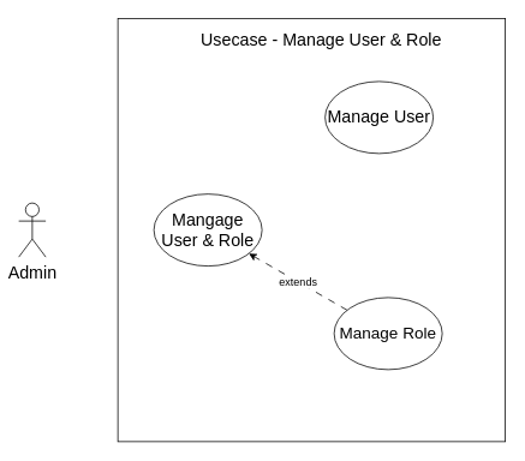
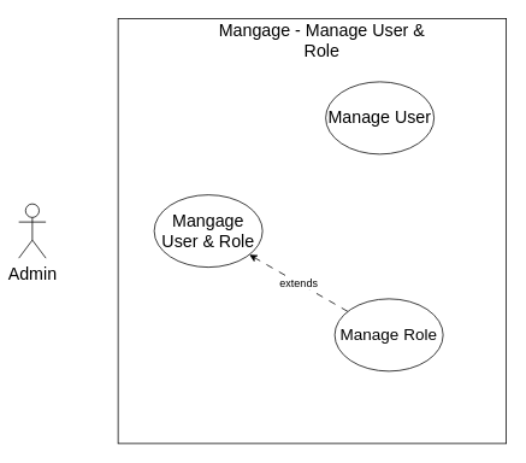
  <mxCell id="0" />
  <mxCell id="1" parent="0" />
  <mxCell id="2" value="" style="rounded=0;whiteSpace=wrap;html=1;fontFamily=Helvetica;fontSize=19;" vertex="1" parent="1"><mxGeometry x="130" y="20" width="430" height="470" as="geometry" /></mxCell>
- <mxCell id="3" value="Usecase - Manage User &amp;amp; Role" style="text;html=1;strokeColor=none;fillColor=none;align=center;verticalAlign=middle;whiteSpace=wrap;rounded=0;fontSize=19;fontFamily=Helvetica;" vertex="1" parent="1"><mxGeometry x="221" y="30" width="270" height="30" as="geometry" /></mxCell>
+ <mxCell id="3" value="Mangage - Manage User &amp;amp; Role" style="text;html=1;strokeColor=none;fillColor=none;align=center;verticalAlign=middle;whiteSpace=wrap;rounded=0;fontSize=19;fontFamily=Helvetica;" vertex="1" parent="1"><mxGeometry x="221" y="30" width="270" height="30" as="geometry" /></mxCell>
  <mxCell id="4" value="&lt;div&gt;Admin&lt;/div&gt;" style="shape=umlActor;verticalLabelPosition=bottom;verticalAlign=top;html=1;outlineConnect=0;fontFamily=Helvetica;fontSize=19;" vertex="1" parent="1"><mxGeometry x="20" y="225" width="30" height="60" as="geometry" /></mxCell>
  <mxCell id="5" value="Mangage User &amp;amp; Role" style="ellipse;whiteSpace=wrap;html=1;fontFamily=Helvetica;fontSize=19;" vertex="1" parent="1"><mxGeometry x="170" y="215" width="120" height="80" as="geometry" /></mxCell>
  <mxCell id="6" value="&lt;div&gt;Manage User&lt;/div&gt;" style="ellipse;whiteSpace=wrap;html=1;fontFamily=Helvetica;fontSize=19;" vertex="1" parent="1"><mxGeometry x="360" y="90" width="120" height="80" as="geometry" /></mxCell>
  <mxCell id="7" value="extends" style="edgeStyle=none;rounded=0;orthogonalLoop=1;jettySize=auto;html=1;dashed=1;dashPattern=8 8;fontFamily=Helvetica;fontSize=12;" edge="1" parent="1" source="8" target="5"><mxGeometry relative="1" as="geometry" /></mxCell>
  <mxCell id="8" value="&lt;div&gt;Manage Role&lt;/div&gt;" style="ellipse;whiteSpace=wrap;html=1;fontFamily=Helvetica;fontSize=18;" vertex="1" parent="1"><mxGeometry x="370" y="330" width="120" height="80" as="geometry" /></mxCell>
